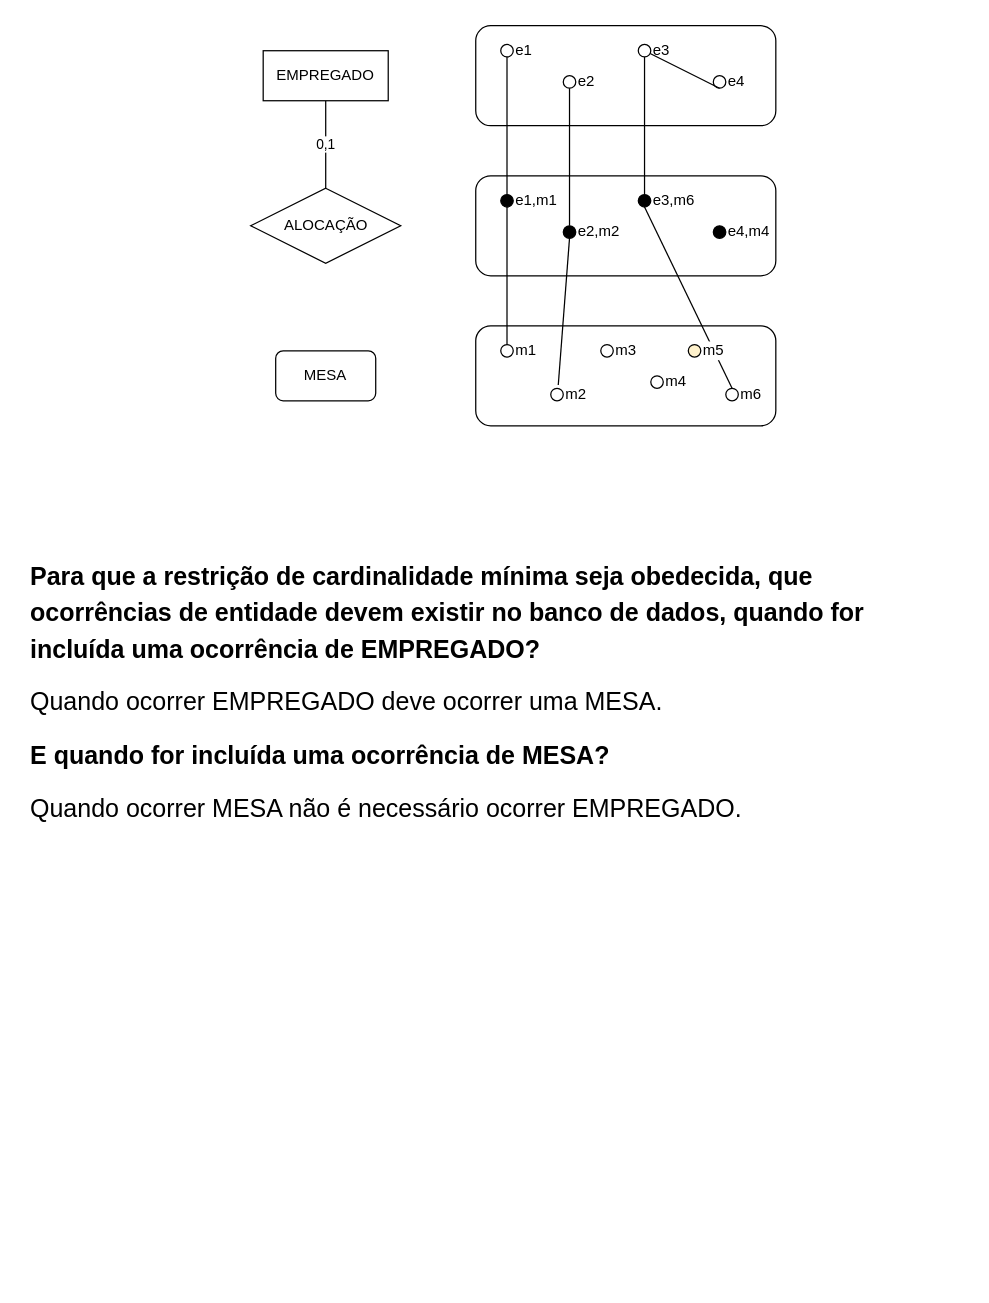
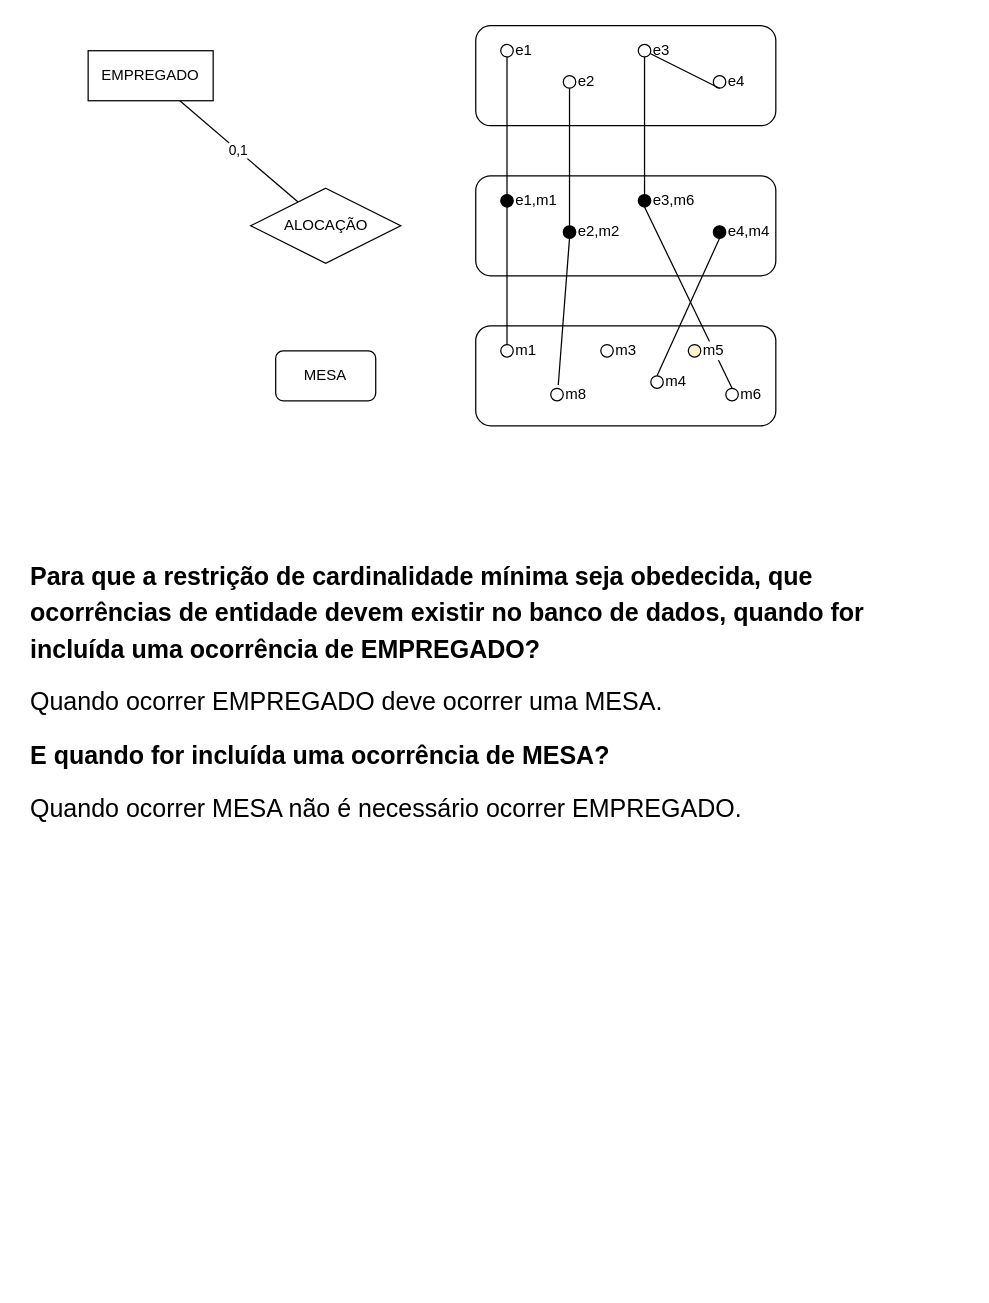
  <mxCell id="0" />
  <mxCell id="1" parent="0" />
  <mxCell id="2" value="0,1" style="edgeStyle=none;rounded=0;orthogonalLoop=1;jettySize=auto;html=1;endArrow=none;endFill=0;" parent="1" source="3" target="5" edge="1"><mxGeometry relative="1" as="geometry" /></mxCell>
- <mxCell id="3" value="EMPREGADO" style="whiteSpace=wrap;html=1;align=center;" parent="1" vertex="1"><mxGeometry x="210" y="40" width="100" height="40" as="geometry" /></mxCell>
+ <mxCell id="3" value="EMPREGADO" style="whiteSpace=wrap;html=1;align=center;" parent="1" vertex="1"><mxGeometry x="70" y="40" width="100" height="40" as="geometry" /></mxCell>
  <mxCell id="4" value="MESA" style="whiteSpace=wrap;html=1;align=center;rounded=1;" parent="1" vertex="1"><mxGeometry x="220" y="280" width="80" height="40" as="geometry" /></mxCell>
  <mxCell id="5" value="ALOCAÇÃO" style="shape=rhombus;html=1;dashed=0;whitespace=wrap;perimeter=rhombusPerimeter;" parent="1" vertex="1"><mxGeometry x="200" y="150" width="120" height="60" as="geometry" /></mxCell>
  <mxCell id="6" value="&lt;h1 style=&quot;text-align: left&quot;&gt;&lt;span style=&quot;left: 232.963px ; top: 693.261px ; font-size: 20px ; font-family: sans-serif ; transform: scalex(0.935)&quot; dir=&quot;ltr&quot;&gt;Para que a restrição de cardi&lt;/span&gt;&lt;span style=&quot;left: 113.983px ; top: 719.721px ; font-size: 20px ; font-family: sans-serif ; transform: scalex(0.968)&quot; dir=&quot;ltr&quot;&gt;nalidade mínima seja obedecida, que ocorrências de entidade devem existir &lt;/span&gt;&lt;span style=&quot;left: 113.983px ; top: 746.161px ; font-size: 20px ; font-family: sans-serif ; transform: scalex(0.972)&quot; dir=&quot;ltr&quot;&gt;no banco de dados, quando for incluída uma ocorrência de &lt;/span&gt;&lt;span style=&quot;left: 626.983px ; top: 746.161px ; font-size: 20px ; font-family: sans-serif ; transform: scalex(0.871)&quot; dir=&quot;ltr&quot;&gt;EMPREGADO&lt;/span&gt;&lt;span style=&quot;left: 740.263px ; top: 746.161px ; font-size: 20px ; font-family: sans-serif ; transform: scalex(0.88)&quot; dir=&quot;ltr&quot;&gt;?&lt;/span&gt;&lt;/h1&gt;&lt;p style=&quot;text-align: left&quot;&gt;&lt;font face=&quot;sans-serif&quot;&gt;&lt;span style=&quot;font-size: 20px&quot;&gt;Quando ocorrer EMPREGADO deve ocorrer uma MESA.&lt;/span&gt;&lt;/font&gt;&lt;span style=&quot;font-size: 20px ; font-family: sans-serif&quot;&gt;&amp;nbsp;&lt;/span&gt;&lt;/p&gt;&lt;h1 style=&quot;text-align: left&quot;&gt;&lt;span style=&quot;left: 740.263px ; top: 746.161px ; font-size: 20px ; font-family: sans-serif ; transform: scalex(0.88)&quot; dir=&quot;ltr&quot;&gt;E &lt;/span&gt;&lt;span style=&quot;left: 113.983px ; top: 772.621px ; font-size: 20px ; font-family: sans-serif ; transform: scalex(0.97)&quot; dir=&quot;ltr&quot;&gt;quando for incluída uma ocorrência de &lt;/span&gt;&lt;span style=&quot;left: 450.303px ; top: 772.621px ; font-size: 20px ; font-family: sans-serif ; transform: scalex(0.886)&quot; dir=&quot;ltr&quot;&gt;MESA&lt;/span&gt;&lt;span style=&quot;left: 500.483px ; top: 772.621px ; font-size: 20px ; font-family: sans-serif&quot; dir=&quot;ltr&quot;&gt;?&lt;/span&gt;&lt;br&gt;&lt;/h1&gt;&lt;div style=&quot;text-align: left&quot;&gt;&lt;span style=&quot;font-family: sans-serif ; font-size: 20px&quot;&gt;Quando ocorrer MESA não é necessário ocorrer EMPREGADO.&amp;nbsp;&lt;/span&gt;&lt;br&gt;&lt;/div&gt;" style="text;html=1;strokeColor=none;fillColor=none;spacing=5;spacingTop=-20;whiteSpace=wrap;overflow=hidden;rounded=0;align=center;verticalAlign=top;" parent="1" vertex="1"><mxGeometry x="20" y="440" width="749" height="580" as="geometry" /></mxCell>
  <mxCell id="7" value="" style="group" parent="1" vertex="1" connectable="0"><mxGeometry x="380" y="20" width="240" height="80" as="geometry" /></mxCell>
  <mxCell id="8" value="" style="rounded=1;whiteSpace=wrap;html=1;" parent="7" vertex="1"><mxGeometry width="240" height="80" as="geometry" /></mxCell>
  <mxCell id="9" value="e1" style="ellipse;whiteSpace=wrap;html=1;aspect=fixed;labelPosition=right;verticalLabelPosition=middle;align=left;verticalAlign=middle;" parent="7" vertex="1"><mxGeometry x="20" y="15" width="10" height="10" as="geometry" /></mxCell>
  <mxCell id="10" value="e2" style="ellipse;whiteSpace=wrap;html=1;aspect=fixed;labelPosition=right;verticalLabelPosition=middle;align=left;verticalAlign=middle;" parent="7" vertex="1"><mxGeometry x="70" y="40" width="10" height="10" as="geometry" /></mxCell>
  <mxCell id="11" value="e3" style="ellipse;whiteSpace=wrap;html=1;aspect=fixed;labelPosition=right;verticalLabelPosition=middle;align=left;verticalAlign=middle;" parent="7" vertex="1"><mxGeometry x="130" y="15" width="10" height="10" as="geometry" /></mxCell>
  <mxCell id="12" value="e4" style="ellipse;whiteSpace=wrap;html=1;aspect=fixed;labelPosition=right;verticalLabelPosition=middle;align=left;verticalAlign=middle;" parent="7" vertex="1"><mxGeometry x="190" y="40" width="10" height="10" as="geometry" /></mxCell>
  <mxCell id="13" value="e1,m1" style="group" parent="1" vertex="1" connectable="0"><mxGeometry x="380" y="140" width="240" height="80" as="geometry" /></mxCell>
  <mxCell id="14" value="" style="rounded=1;whiteSpace=wrap;html=1;" parent="13" vertex="1"><mxGeometry width="240" height="80" as="geometry" /></mxCell>
  <mxCell id="15" value="e1,m1" style="ellipse;whiteSpace=wrap;html=1;aspect=fixed;labelPosition=right;verticalLabelPosition=middle;align=left;verticalAlign=middle;labelBackgroundColor=none;fillColor=#000000;" parent="13" vertex="1"><mxGeometry x="20" y="15" width="10" height="10" as="geometry" /></mxCell>
  <mxCell id="16" value="e2,m2" style="ellipse;whiteSpace=wrap;html=1;aspect=fixed;labelPosition=right;verticalLabelPosition=middle;align=left;verticalAlign=middle;labelBackgroundColor=none;fillColor=#000000;" parent="13" vertex="1"><mxGeometry x="70" y="40" width="10" height="10" as="geometry" /></mxCell>
  <mxCell id="17" value="e3,m6" style="ellipse;whiteSpace=wrap;html=1;aspect=fixed;labelPosition=right;verticalLabelPosition=middle;align=left;verticalAlign=middle;labelBackgroundColor=none;fillColor=#000000;" parent="13" vertex="1"><mxGeometry x="130" y="15" width="10" height="10" as="geometry" /></mxCell>
  <mxCell id="18" value="e4,m4" style="ellipse;whiteSpace=wrap;html=1;aspect=fixed;labelPosition=right;verticalLabelPosition=middle;align=left;verticalAlign=middle;labelBackgroundColor=none;fillColor=#000000;" parent="13" vertex="1"><mxGeometry x="190" y="40" width="10" height="10" as="geometry" /></mxCell>
  <mxCell id="19" value="" style="group" parent="1" vertex="1" connectable="0"><mxGeometry x="380" y="260" width="240" height="80" as="geometry" /></mxCell>
  <mxCell id="20" value="" style="rounded=1;whiteSpace=wrap;html=1;" parent="19" vertex="1"><mxGeometry width="240" height="80" as="geometry" /></mxCell>
  <mxCell id="21" value="m1" style="ellipse;whiteSpace=wrap;html=1;aspect=fixed;labelPosition=right;verticalLabelPosition=middle;align=left;verticalAlign=middle;" parent="19" vertex="1"><mxGeometry x="20" y="15" width="10" height="10" as="geometry" /></mxCell>
- <mxCell id="22" value="m2" style="ellipse;whiteSpace=wrap;html=1;aspect=fixed;labelPosition=right;verticalLabelPosition=middle;align=left;verticalAlign=middle;" parent="19" vertex="1"><mxGeometry x="60" y="50" width="10" height="10" as="geometry" /></mxCell>
+ <mxCell id="22" value="m8" style="ellipse;whiteSpace=wrap;html=1;aspect=fixed;labelPosition=right;verticalLabelPosition=middle;align=left;verticalAlign=middle;" parent="19" vertex="1"><mxGeometry x="60" y="50" width="10" height="10" as="geometry" /></mxCell>
  <mxCell id="23" value="m3" style="ellipse;whiteSpace=wrap;html=1;aspect=fixed;labelPosition=right;verticalLabelPosition=middle;align=left;verticalAlign=middle;" parent="19" vertex="1"><mxGeometry x="100" y="15" width="10" height="10" as="geometry" /></mxCell>
  <mxCell id="24" value="m4" style="ellipse;whiteSpace=wrap;html=1;aspect=fixed;labelPosition=right;verticalLabelPosition=middle;align=left;verticalAlign=middle;" parent="19" vertex="1"><mxGeometry x="140" y="40" width="10" height="10" as="geometry" /></mxCell>
  <mxCell id="25" value="m6" style="ellipse;whiteSpace=wrap;html=1;aspect=fixed;labelPosition=right;verticalLabelPosition=middle;align=left;verticalAlign=middle;" parent="19" vertex="1"><mxGeometry x="200" y="50" width="10" height="10" as="geometry" /></mxCell>
  <mxCell id="26" style="edgeStyle=none;rounded=0;orthogonalLoop=1;jettySize=auto;html=1;endArrow=none;endFill=0;" parent="1" source="9" target="15" edge="1"><mxGeometry relative="1" as="geometry" /></mxCell>
  <mxCell id="27" style="edgeStyle=none;rounded=0;orthogonalLoop=1;jettySize=auto;html=1;exitX=0.5;exitY=1;exitDx=0;exitDy=0;entryX=0.5;entryY=0;entryDx=0;entryDy=0;endArrow=none;endFill=0;" parent="1" source="10" target="16" edge="1"><mxGeometry relative="1" as="geometry" /></mxCell>
  <mxCell id="28" style="edgeStyle=none;rounded=0;orthogonalLoop=1;jettySize=auto;html=1;exitX=0.5;exitY=0;exitDx=0;exitDy=0;entryX=0.5;entryY=1;entryDx=0;entryDy=0;endArrow=none;endFill=0;" parent="1" source="17" target="11" edge="1"><mxGeometry relative="1" as="geometry" /></mxCell>
  <mxCell id="29" style="edgeStyle=none;rounded=0;orthogonalLoop=1;jettySize=auto;html=1;exitX=0.5;exitY=1;exitDx=0;exitDy=0;endArrow=none;endFill=0;" parent="1" source="12" target="11" edge="1"><mxGeometry relative="1" as="geometry" /></mxCell>
  <mxCell id="30" style="edgeStyle=none;rounded=0;orthogonalLoop=1;jettySize=auto;html=1;exitX=0.5;exitY=1;exitDx=0;exitDy=0;entryX=0.5;entryY=0;entryDx=0;entryDy=0;endArrow=none;endFill=0;" parent="1" source="17" target="25" edge="1"><mxGeometry relative="1" as="geometry" /></mxCell>
  <mxCell id="31" value="m5" style="ellipse;whiteSpace=wrap;html=1;aspect=fixed;labelPosition=right;verticalLabelPosition=middle;align=left;verticalAlign=middle;labelBackgroundColor=#ffffff;fillColor=#fff2cc;" parent="1" vertex="1"><mxGeometry x="550" y="275" width="10" height="10" as="geometry" /></mxCell>
  <mxCell id="32" style="edgeStyle=none;rounded=0;orthogonalLoop=1;jettySize=auto;html=1;exitX=0.5;exitY=1;exitDx=0;exitDy=0;entryX=0.6;entryY=-0.267;entryDx=0;entryDy=0;endArrow=none;endFill=0;entryPerimeter=0;" parent="1" source="16" target="22" edge="1"><mxGeometry relative="1" as="geometry" /></mxCell>
  <mxCell id="33" style="edgeStyle=none;rounded=0;orthogonalLoop=1;jettySize=auto;html=1;exitX=0.5;exitY=1;exitDx=0;exitDy=0;endArrow=none;endFill=0;" parent="1" source="15" target="21" edge="1"><mxGeometry relative="1" as="geometry" /></mxCell>
+ <mxCell id="34" style="edgeStyle=none;rounded=0;orthogonalLoop=1;jettySize=auto;html=1;exitX=0.5;exitY=1;exitDx=0;exitDy=0;entryX=0.5;entryY=0;entryDx=0;entryDy=0;endArrow=none;endFill=0;" parent="1" source="18" target="24" edge="1"><mxGeometry relative="1" as="geometry" /></mxCell>
